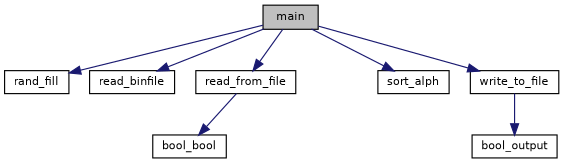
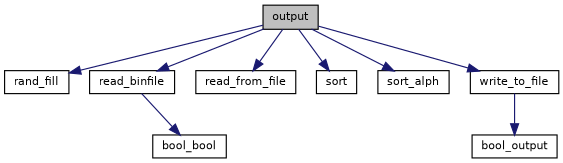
  digraph {
    rankdir=TB
    node [color=black fillcolor=white fontname=Helvetica fontsize=10 shape=record style=filled]
    edge [color=midnightblue fontname=Helvetica fontsize=10 labelfontname=Helvetica labelfontsize=10 style=solid]
-   n1 [fillcolor=grey75 fontcolor=black height=0.2 label=main width=0.4]
+   n1 [fillcolor=grey75 fontcolor=black height=0.2 label=output width=0.4]
    n2 [height=0.2 label=rand_fill width=0.4]
    n3 [height=0.2 label=read_binfile width=0.4]
    n4 [height=0.2 label=read_from_file width=0.4]
+   n5 [height=0.2 label=sort width=0.4]
    n6 [height=0.2 label=sort_alph width=0.4]
    n7 [height=0.2 label=write_to_file width=0.4]
    n8 [height=0.2 label=bool_bool width=0.4]
    n9 [height=0.2 label=bool_output width=0.4]
    n1 -> n2
    n1 -> n3
    n1 -> n4
+   n1 -> n5
    n1 -> n6
    n1 -> n7
-   n4 -> n8
+   n3 -> n8
    n7 -> n9
  }
